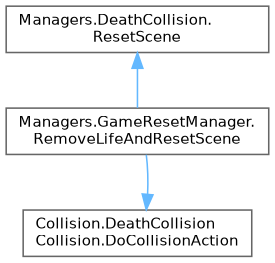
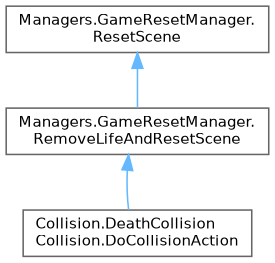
  digraph {
    rankdir=TB
    node [color=grey40 fillcolor=white fontname=Helvetica fontsize=10 shape=box style=filled]
    edge [color=steelblue1 dir=back fontname=Helvetica fontsize=10 labelfontname=Helvetica labelfontsize=10 style=solid]
    n1 [height=0.2 label="Managers.GameResetManager.\lRemoveLifeAndResetScene" width=0.4]
    n2 [height=0.2 label="Collision.DeathCollision\lCollision.DoCollisionAction" width=0.4]
-   n3 [height=0.2 label="Managers.DeathCollision.\lResetScene" width=0.4]
-   n2 -> n1
+   n3 [height=0.2 label="Managers.GameResetManager.\lResetScene" width=0.4]
+   n1 -> n2
    n3 -> n1
  }
